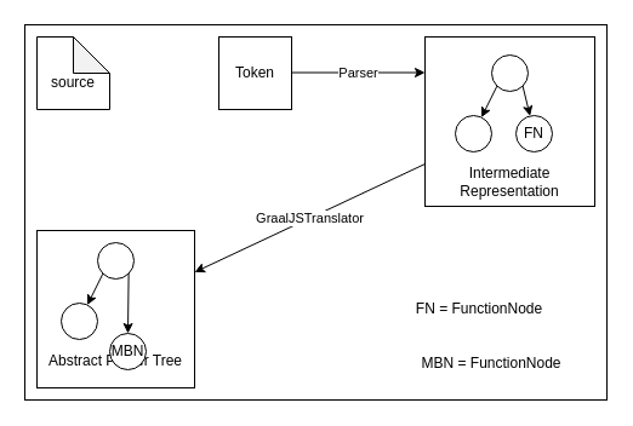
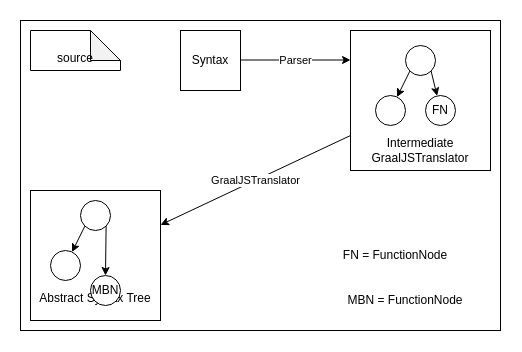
  <mxCell id="0" />
  <mxCell id="1" parent="0" />
  <mxCell id="2" value="" style="rounded=0;whiteSpace=wrap;html=1;" parent="1" vertex="1"><mxGeometry x="20" y="20" width="480" height="310" as="geometry" /></mxCell>
- <mxCell id="3" value="&lt;br&gt;source" style="shape=note;whiteSpace=wrap;html=1;backgroundOutline=1;darkOpacity=0.05;" parent="1" vertex="1"><mxGeometry x="30" y="30" width="60" height="60" as="geometry" /></mxCell>
- <mxCell id="4" value="Token" style="rounded=0;whiteSpace=wrap;html=1;" parent="1" vertex="1"><mxGeometry x="180" y="30" width="60" height="60" as="geometry" /></mxCell>
- <mxCell id="5" value="&lt;br&gt;&lt;br&gt;&lt;br&gt;&lt;br&gt;&lt;br&gt;&lt;br&gt;&lt;br&gt;Intermediate Representation" style="whiteSpace=wrap;html=1;aspect=fixed;" parent="1" vertex="1"><mxGeometry x="350" y="30" width="140" height="140" as="geometry" /></mxCell>
+ <mxCell id="3" value="&lt;br&gt;source" style="shape=note;whiteSpace=wrap;html=1;backgroundOutline=1;darkOpacity=0.05;" parent="1" vertex="1"><mxGeometry x="30" y="30" width="90" height="40" as="geometry" /></mxCell>
+ <mxCell id="4" value="Syntax" style="rounded=0;whiteSpace=wrap;html=1;" parent="1" vertex="1"><mxGeometry x="180" y="30" width="60" height="60" as="geometry" /></mxCell>
+ <mxCell id="5" value="&lt;br&gt;&lt;br&gt;&lt;br&gt;&lt;br&gt;&lt;br&gt;&lt;br&gt;&lt;br&gt;Intermediate GraalJSTranslator" style="whiteSpace=wrap;html=1;aspect=fixed;" parent="1" vertex="1"><mxGeometry x="350" y="30" width="140" height="140" as="geometry" /></mxCell>
  <mxCell id="6" value="" style="ellipse;whiteSpace=wrap;html=1;aspect=fixed;" parent="1" vertex="1"><mxGeometry x="405" y="45" width="30" height="30" as="geometry" /></mxCell>
  <mxCell id="7" value="" style="endArrow=classic;html=1;exitX=0;exitY=1;exitDx=0;exitDy=0;" parent="1" source="6" target="8" edge="1"><mxGeometry width="50" height="50" relative="1" as="geometry"><mxPoint x="346" y="35" as="sourcePoint" /><mxPoint x="396" y="-15" as="targetPoint" /></mxGeometry></mxCell>
  <mxCell id="8" value="" style="ellipse;whiteSpace=wrap;html=1;aspect=fixed;" parent="1" vertex="1"><mxGeometry x="375" y="95" width="30" height="30" as="geometry" /></mxCell>
  <mxCell id="9" value="" style="endArrow=classic;html=1;exitX=1;exitY=1;exitDx=0;exitDy=0;" parent="1" source="6" target="10" edge="1"><mxGeometry width="50" height="50" relative="1" as="geometry"><mxPoint x="346" y="35" as="sourcePoint" /><mxPoint x="396" y="-15" as="targetPoint" /></mxGeometry></mxCell>
  <mxCell id="10" value="FN" style="ellipse;whiteSpace=wrap;html=1;aspect=fixed;" parent="1" vertex="1"><mxGeometry x="425" y="95" width="30" height="30" as="geometry" /></mxCell>
  <mxCell id="11" value="Parser" style="endArrow=classic;html=1;exitX=0;exitY=0;exitDx=60;exitDy=30;exitPerimeter=0;entryX=0;entryY=0.5;entryDx=0;entryDy=0;" parent="1" edge="1"><mxGeometry width="50" height="50" relative="1" as="geometry"><mxPoint x="240" y="59.5" as="sourcePoint" /><mxPoint x="350" y="59.5" as="targetPoint" /></mxGeometry></mxCell>
- <mxCell id="12" value="&lt;br&gt;&lt;br&gt;&lt;br&gt;&lt;br&gt;&lt;br&gt;&lt;br&gt;Abstract Parser Tree" style="whiteSpace=wrap;html=1;aspect=fixed;" parent="1" vertex="1"><mxGeometry x="30" y="190" width="130" height="130" as="geometry" /></mxCell>
+ <mxCell id="12" value="&lt;br&gt;&lt;br&gt;&lt;br&gt;&lt;br&gt;&lt;br&gt;&lt;br&gt;Abstract Syntax Tree" style="whiteSpace=wrap;html=1;aspect=fixed;" parent="1" vertex="1"><mxGeometry x="30" y="190" width="130" height="130" as="geometry" /></mxCell>
  <mxCell id="13" value="" style="ellipse;whiteSpace=wrap;html=1;aspect=fixed;" parent="1" vertex="1"><mxGeometry x="80" y="200" width="30" height="30" as="geometry" /></mxCell>
  <mxCell id="14" value="" style="endArrow=classic;html=1;exitX=0;exitY=1;exitDx=0;exitDy=0;" parent="1" source="13" target="15" edge="1"><mxGeometry width="50" height="50" relative="1" as="geometry"><mxPoint x="21" y="170" as="sourcePoint" /><mxPoint x="71" y="120" as="targetPoint" /></mxGeometry></mxCell>
  <mxCell id="15" value="" style="ellipse;whiteSpace=wrap;html=1;aspect=fixed;" parent="1" vertex="1"><mxGeometry x="50" y="250" width="30" height="30" as="geometry" /></mxCell>
  <mxCell id="16" value="" style="endArrow=classic;html=1;exitX=1;exitY=1;exitDx=0;exitDy=0;" parent="1" source="13" target="17" edge="1"><mxGeometry width="50" height="50" relative="1" as="geometry"><mxPoint x="21" y="190" as="sourcePoint" /><mxPoint x="71" y="140" as="targetPoint" /></mxGeometry></mxCell>
  <mxCell id="17" value="MBN" style="ellipse;whiteSpace=wrap;html=1;aspect=fixed;" parent="1" vertex="1"><mxGeometry x="90" y="275" width="30" height="30" as="geometry" /></mxCell>
  <mxCell id="18" value="GraalJSTranslator" style="endArrow=classic;html=1;exitX=0;exitY=0.75;exitDx=0;exitDy=0;" parent="1" edge="1"><mxGeometry width="50" height="50" relative="1" as="geometry"><mxPoint x="350" y="135" as="sourcePoint" /><mxPoint x="160" y="224.412" as="targetPoint" /></mxGeometry></mxCell>
  <mxCell id="19" value="FN = FunctionNode" style="text;html=1;strokeColor=none;fillColor=none;align=center;verticalAlign=middle;whiteSpace=wrap;rounded=0;" vertex="1" parent="1"><mxGeometry x="335" y="245" width="120" height="20" as="geometry" /></mxCell>
  <mxCell id="20" value="MBN = FunctionNode" style="text;html=1;strokeColor=none;fillColor=none;align=center;verticalAlign=middle;whiteSpace=wrap;rounded=0;" vertex="1" parent="1"><mxGeometry x="330" y="290" width="150" height="20" as="geometry" /></mxCell>
